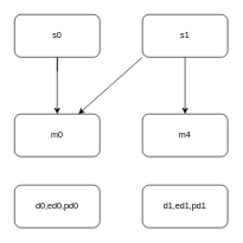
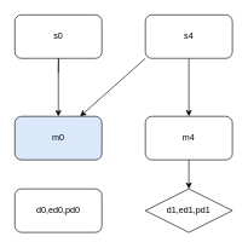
  <mxCell id="0" />
  <mxCell id="1" parent="0" />
  <mxCell id="2" value="" style="edgeStyle=orthogonalEdgeStyle;rounded=0;orthogonalLoop=1;jettySize=auto;html=1;startArrow=none;" edge="1" parent="1" source="7" target="3"><mxGeometry relative="1" as="geometry"><mxPoint x="80" y="100" as="sourcePoint" /><Array as="points"><mxPoint x="80" y="90" /><mxPoint x="80" y="90" /></Array></mxGeometry></mxCell>
- <mxCell id="3" value="m0" style="rounded=1;whiteSpace=wrap;html=1;" vertex="1" parent="1"><mxGeometry x="20" y="160" width="120" height="60" as="geometry" /></mxCell>
+ <mxCell id="3" value="m0" style="rounded=1;whiteSpace=wrap;html=1;fillColor=#dae8fc;" vertex="1" parent="1"><mxGeometry x="20" y="160" width="120" height="60" as="geometry" /></mxCell>
  <mxCell id="4" value="d0,ed0,pd0" style="rounded=1;whiteSpace=wrap;html=1;" vertex="1" parent="1"><mxGeometry x="20" y="260" width="120" height="60" as="geometry" /></mxCell>
  <mxCell id="5" style="edgeStyle=orthogonalEdgeStyle;rounded=0;orthogonalLoop=1;jettySize=auto;html=1;" edge="1" parent="1" source="6" target="11"><mxGeometry relative="1" as="geometry" /></mxCell>
- <mxCell id="6" value="s1" style="rounded=1;whiteSpace=wrap;html=1;" vertex="1" parent="1"><mxGeometry x="200" y="20" width="120" height="60" as="geometry" /></mxCell>
+ <mxCell id="6" value="s4" style="rounded=1;whiteSpace=wrap;html=1;" vertex="1" parent="1"><mxGeometry x="200" y="20" width="120" height="60" as="geometry" /></mxCell>
  <mxCell id="7" value="s0" style="rounded=1;whiteSpace=wrap;html=1;" vertex="1" parent="1"><mxGeometry x="20" y="20" width="120" height="60" as="geometry" /></mxCell>
  <mxCell id="8" value="" style="edgeStyle=orthogonalEdgeStyle;rounded=0;orthogonalLoop=1;jettySize=auto;html=1;endArrow=none;" edge="1" parent="1" target="7"><mxGeometry relative="1" as="geometry"><mxPoint x="80" y="100" as="sourcePoint" /><mxPoint x="80" y="160" as="targetPoint" /></mxGeometry></mxCell>
  <mxCell id="9" style="edgeStyle=orthogonalEdgeStyle;rounded=0;orthogonalLoop=1;jettySize=auto;html=1;exitX=0.5;exitY=1;exitDx=0;exitDy=0;" edge="1" parent="1" source="6" target="6"><mxGeometry relative="1" as="geometry" /></mxCell>
+ <mxCell id="10" value="" style="edgeStyle=orthogonalEdgeStyle;rounded=0;orthogonalLoop=1;jettySize=auto;html=1;" edge="1" parent="1" source="11" target="12"><mxGeometry relative="1" as="geometry" /></mxCell>
  <mxCell id="11" value="m4" style="rounded=1;whiteSpace=wrap;html=1;" vertex="1" parent="1"><mxGeometry x="200" y="160" width="120" height="60" as="geometry" /></mxCell>
- <mxCell id="12" value="d1,ed1,pd1" style="rounded=1;whiteSpace=wrap;html=1;" vertex="1" parent="1"><mxGeometry x="200" y="260" width="120" height="60" as="geometry" /></mxCell>
+ <mxCell id="12" value="d1,ed1,pd1" style="rhombus;whiteSpace=wrap;html=1;" vertex="1" parent="1"><mxGeometry x="200" y="260" width="120" height="60" as="geometry" /></mxCell>
  <mxCell id="13" value="" style="endArrow=classic;html=1;rounded=0;exitX=0;exitY=1;exitDx=0;exitDy=0;entryX=0.75;entryY=0;entryDx=0;entryDy=0;" edge="1" parent="1" source="6" target="3"><mxGeometry width="50" height="50" relative="1" as="geometry"><mxPoint x="250" y="200" as="sourcePoint" /><mxPoint x="300" y="150" as="targetPoint" /></mxGeometry></mxCell>
